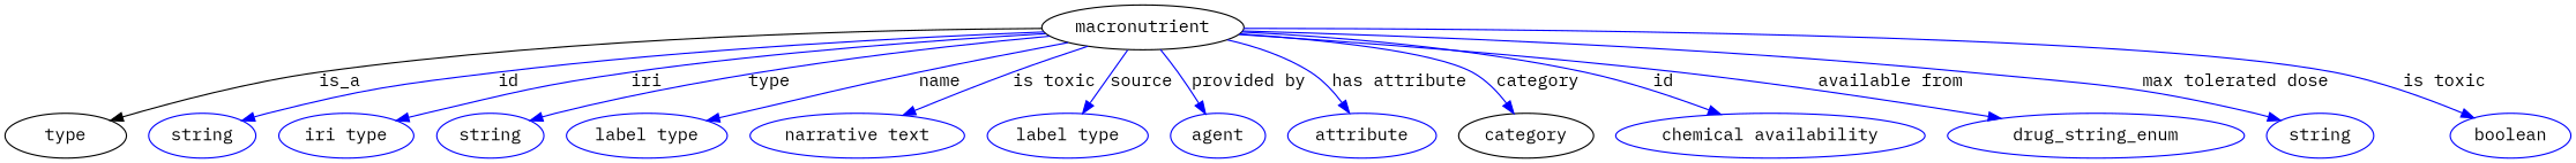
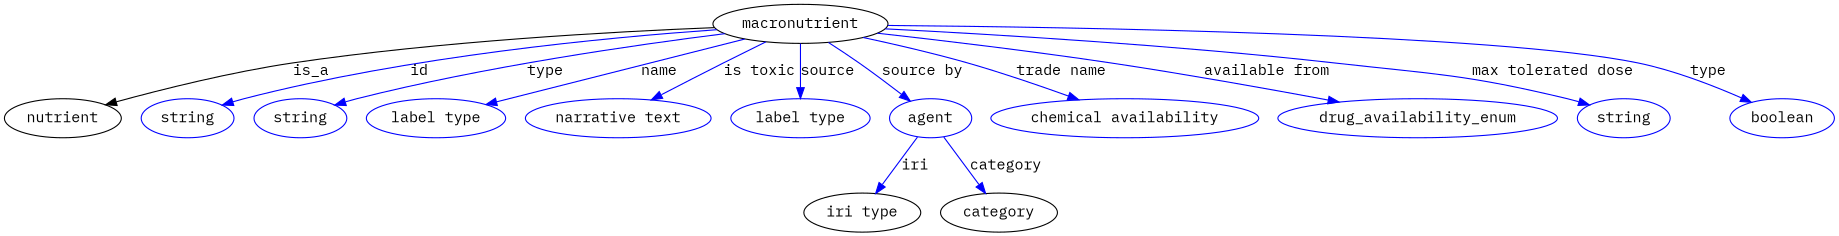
  digraph {
    fontname="IBM Plex Mono"
    node [fontname="IBM Plex Mono" color=blue]
    edge [fontname="IBM Plex Mono" color=blue style=solid]
    n1 [height=0.5 label=macronutrient width=2.1484 color=""]
-   nutrient [height=0.5 width=1.354 label=type color=""]
+   nutrient [height=0.5 width=1.354 color=""]
    n3 [height=0.5 label=string width=1.0652]
-   n4 [height=0.5 label="iri type" width=1.2277]
+   n4 [color=black height=0.5 label="iri type" width=1.2277]
    n5 [height=0.5 label=string width=1.0652]
    n6 [height=0.5 label="label type" width=1.5707]
    n7 [height=0.5 label="narrative text" width=2.0943]
    n8 [height=0.5 label="label type" width=1.5707]
    n9 [height=0.5 label=agent width=1.0291]
-   n10 [height=0.5 label=attribute width=1.4443]
    category [height=0.5 width=1.4263 color=""]
    n12 [height=0.5 label="chemical availability" width=2.2748]
-   n13 [height=0.5 label=drug_string_enum width=3.2858]
+   n13 [height=0.5 label=drug_availability_enum width=3.2858]
    n14 [height=0.5 label=string width=1.0652]
    n15 [height=0.5 label=boolean width=1.2999]
    n1 -> nutrient [label=is_a color="" style=""]
    n1 -> n3 [label=id]
-   n1 -> n4 [label=iri]
+   n9 -> n4 [label=iri]
    n1 -> n5 [label=type]
    n1 -> n6 [label=name]
    n1 -> n7 [label="is toxic"]
    n1 -> n8 [label=source]
-   n1 -> n9 [label="provided by"]
-   n1 -> n10 [label="has attribute"]
-   n1 -> category [label=category]
-   n1 -> n12 [label=id]
+   n1 -> n9 [label="source by"]
+   n9 -> category [label=category]
+   n1 -> n12 [label="trade name"]
    n1 -> n13 [label="available from"]
    n1 -> n14 [label="max tolerated dose"]
-   n1 -> n15 [label="is toxic"]
+   n1 -> n15 [label=type]
  }
